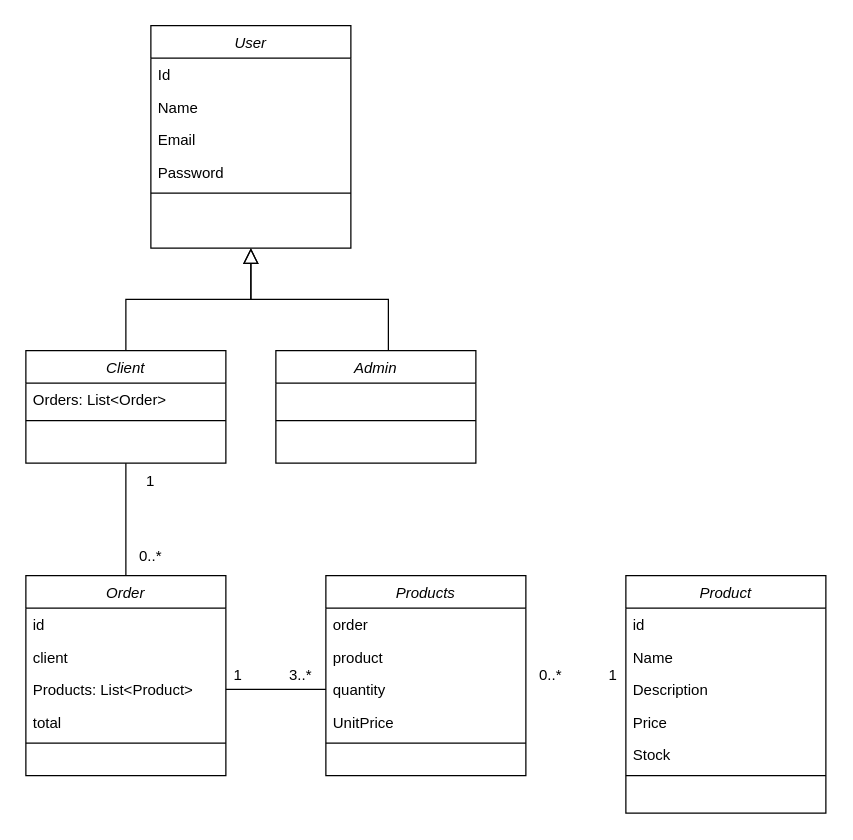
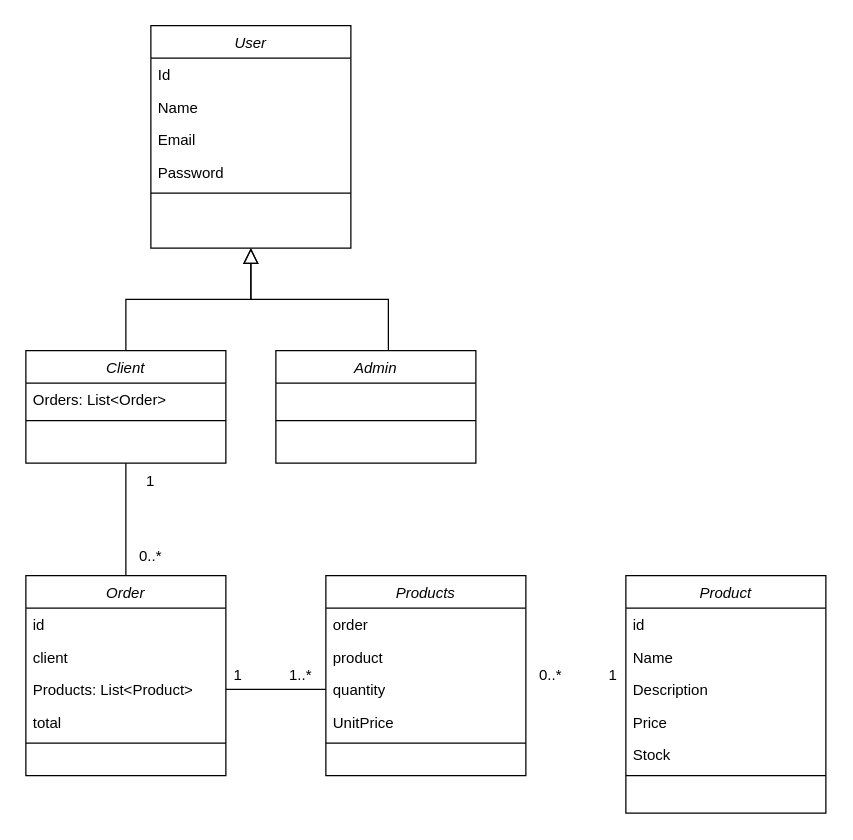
  <mxCell id="0" />
  <mxCell id="1" parent="0" />
  <mxCell id="2" value="User" style="swimlane;fontStyle=2;align=center;verticalAlign=top;childLayout=stackLayout;horizontal=1;startSize=26;horizontalStack=0;resizeParent=1;resizeLast=0;collapsible=1;marginBottom=0;rounded=0;shadow=0;strokeWidth=1;" parent="1" vertex="1"><mxGeometry x="120" y="20" width="160" height="178" as="geometry"><mxRectangle x="230" y="140" width="160" height="26" as="alternateBounds" /></mxGeometry></mxCell>
  <mxCell id="3" value="Id" style="text;align=left;verticalAlign=top;spacingLeft=4;spacingRight=4;overflow=hidden;rotatable=0;points=[[0,0.5],[1,0.5]];portConstraint=eastwest;" parent="2" vertex="1"><mxGeometry y="26" width="160" height="26" as="geometry" /></mxCell>
  <mxCell id="4" value="Name" style="text;align=left;verticalAlign=top;spacingLeft=4;spacingRight=4;overflow=hidden;rotatable=0;points=[[0,0.5],[1,0.5]];portConstraint=eastwest;rounded=0;shadow=0;html=0;" parent="2" vertex="1"><mxGeometry y="52" width="160" height="26" as="geometry" /></mxCell>
  <mxCell id="5" value="Email" style="text;align=left;verticalAlign=top;spacingLeft=4;spacingRight=4;overflow=hidden;rotatable=0;points=[[0,0.5],[1,0.5]];portConstraint=eastwest;rounded=0;shadow=0;html=0;" parent="2" vertex="1"><mxGeometry y="78" width="160" height="26" as="geometry" /></mxCell>
  <mxCell id="6" value="Password" style="text;align=left;verticalAlign=top;spacingLeft=4;spacingRight=4;overflow=hidden;rotatable=0;points=[[0,0.5],[1,0.5]];portConstraint=eastwest;rounded=0;shadow=0;html=0;" parent="2" vertex="1"><mxGeometry y="104" width="160" height="26" as="geometry" /></mxCell>
  <mxCell id="7" value="" style="line;html=1;strokeWidth=1;align=left;verticalAlign=middle;spacingTop=-1;spacingLeft=3;spacingRight=3;rotatable=0;labelPosition=right;points=[];portConstraint=eastwest;" parent="2" vertex="1"><mxGeometry y="130" width="160" height="8" as="geometry" /></mxCell>
  <mxCell id="8" value="" style="endArrow=block;endSize=10;endFill=0;shadow=0;strokeWidth=1;rounded=0;curved=0;edgeStyle=elbowEdgeStyle;elbow=vertical;" parent="1" target="2" edge="1"><mxGeometry width="160" relative="1" as="geometry"><mxPoint x="100" y="280" as="sourcePoint" /><mxPoint x="100" y="123" as="targetPoint" /></mxGeometry></mxCell>
  <mxCell id="9" value="" style="endArrow=block;endSize=10;endFill=0;shadow=0;strokeWidth=1;rounded=0;curved=0;edgeStyle=elbowEdgeStyle;elbow=vertical;" parent="1" target="2" edge="1"><mxGeometry width="160" relative="1" as="geometry"><mxPoint x="310" y="280" as="sourcePoint" /><mxPoint x="210" y="191" as="targetPoint" /></mxGeometry></mxCell>
  <mxCell id="10" style="edgeStyle=orthogonalEdgeStyle;rounded=0;orthogonalLoop=1;jettySize=auto;html=1;exitX=0.5;exitY=1;exitDx=0;exitDy=0;entryX=0.5;entryY=0;entryDx=0;entryDy=0;endArrow=none;endFill=0;" parent="1" source="11" target="17" edge="1"><mxGeometry relative="1" as="geometry" /></mxCell>
  <mxCell id="11" value="Client" style="swimlane;fontStyle=2;align=center;verticalAlign=top;childLayout=stackLayout;horizontal=1;startSize=26;horizontalStack=0;resizeParent=1;resizeLast=0;collapsible=1;marginBottom=0;rounded=0;shadow=0;strokeWidth=1;" parent="1" vertex="1"><mxGeometry x="20" y="280" width="160" height="90" as="geometry"><mxRectangle x="230" y="140" width="160" height="26" as="alternateBounds" /></mxGeometry></mxCell>
  <mxCell id="12" value="Orders: List&lt;Order&gt;" style="text;align=left;verticalAlign=top;spacingLeft=4;spacingRight=4;overflow=hidden;rotatable=0;points=[[0,0.5],[1,0.5]];portConstraint=eastwest;" parent="11" vertex="1"><mxGeometry y="26" width="160" height="26" as="geometry" /></mxCell>
  <mxCell id="13" value="" style="line;html=1;strokeWidth=1;align=left;verticalAlign=middle;spacingTop=-1;spacingLeft=3;spacingRight=3;rotatable=0;labelPosition=right;points=[];portConstraint=eastwest;" parent="11" vertex="1"><mxGeometry y="52" width="160" height="8" as="geometry" /></mxCell>
  <mxCell id="14" value="Admin" style="swimlane;fontStyle=2;align=center;verticalAlign=top;childLayout=stackLayout;horizontal=1;startSize=26;horizontalStack=0;resizeParent=1;resizeLast=0;collapsible=1;marginBottom=0;rounded=0;shadow=0;strokeWidth=1;" parent="1" vertex="1"><mxGeometry x="220" y="280" width="160" height="90" as="geometry"><mxRectangle x="230" y="140" width="160" height="26" as="alternateBounds" /></mxGeometry></mxCell>
  <mxCell id="15" value=" " style="text;align=left;verticalAlign=top;spacingLeft=4;spacingRight=4;overflow=hidden;rotatable=0;points=[[0,0.5],[1,0.5]];portConstraint=eastwest;" parent="14" vertex="1"><mxGeometry y="26" width="160" height="26" as="geometry" /></mxCell>
  <mxCell id="16" value="" style="line;html=1;strokeWidth=1;align=left;verticalAlign=middle;spacingTop=-1;spacingLeft=3;spacingRight=3;rotatable=0;labelPosition=right;points=[];portConstraint=eastwest;" parent="14" vertex="1"><mxGeometry y="52" width="160" height="8" as="geometry" /></mxCell>
  <mxCell id="17" value="Order" style="swimlane;fontStyle=2;align=center;verticalAlign=top;childLayout=stackLayout;horizontal=1;startSize=26;horizontalStack=0;resizeParent=1;resizeLast=0;collapsible=1;marginBottom=0;rounded=0;shadow=0;strokeWidth=1;" parent="1" vertex="1"><mxGeometry x="20" y="460" width="160" height="160" as="geometry"><mxRectangle x="230" y="140" width="160" height="26" as="alternateBounds" /></mxGeometry></mxCell>
  <mxCell id="18" value="id" style="text;align=left;verticalAlign=top;spacingLeft=4;spacingRight=4;overflow=hidden;rotatable=0;points=[[0,0.5],[1,0.5]];portConstraint=eastwest;" parent="17" vertex="1"><mxGeometry y="26" width="160" height="26" as="geometry" /></mxCell>
  <mxCell id="19" value="client" style="text;align=left;verticalAlign=top;spacingLeft=4;spacingRight=4;overflow=hidden;rotatable=0;points=[[0,0.5],[1,0.5]];portConstraint=eastwest;rounded=0;shadow=0;html=0;" parent="17" vertex="1"><mxGeometry y="52" width="160" height="26" as="geometry" /></mxCell>
  <mxCell id="20" value="Products: List&lt;Product&gt;" style="text;align=left;verticalAlign=top;spacingLeft=4;spacingRight=4;overflow=hidden;rotatable=0;points=[[0,0.5],[1,0.5]];portConstraint=eastwest;rounded=0;shadow=0;html=0;" parent="17" vertex="1"><mxGeometry y="78" width="160" height="26" as="geometry" /></mxCell>
  <mxCell id="21" value="total" style="text;align=left;verticalAlign=top;spacingLeft=4;spacingRight=4;overflow=hidden;rotatable=0;points=[[0,0.5],[1,0.5]];portConstraint=eastwest;rounded=0;shadow=0;html=0;" parent="17" vertex="1"><mxGeometry y="104" width="160" height="26" as="geometry" /></mxCell>
  <mxCell id="22" value="" style="line;html=1;strokeWidth=1;align=left;verticalAlign=middle;spacingTop=-1;spacingLeft=3;spacingRight=3;rotatable=0;labelPosition=right;points=[];portConstraint=eastwest;" parent="17" vertex="1"><mxGeometry y="130" width="160" height="8" as="geometry" /></mxCell>
  <mxCell id="23" value="0..*" style="text;strokeColor=none;align=center;fillColor=none;html=1;verticalAlign=middle;whiteSpace=wrap;rounded=0;" parent="1" vertex="1"><mxGeometry x="90" y="430" width="60" height="30" as="geometry" /></mxCell>
  <mxCell id="24" value="1" style="text;strokeColor=none;align=center;fillColor=none;html=1;verticalAlign=middle;whiteSpace=wrap;rounded=0;" parent="1" vertex="1"><mxGeometry x="90" y="370" width="60" height="30" as="geometry" /></mxCell>
  <mxCell id="25" value="Products" style="swimlane;fontStyle=2;align=center;verticalAlign=top;childLayout=stackLayout;horizontal=1;startSize=26;horizontalStack=0;resizeParent=1;resizeLast=0;collapsible=1;marginBottom=0;rounded=0;shadow=0;strokeWidth=1;" parent="1" vertex="1"><mxGeometry x="260" y="460" width="160" height="160" as="geometry"><mxRectangle x="230" y="140" width="160" height="26" as="alternateBounds" /></mxGeometry></mxCell>
  <mxCell id="26" value="order" style="text;align=left;verticalAlign=top;spacingLeft=4;spacingRight=4;overflow=hidden;rotatable=0;points=[[0,0.5],[1,0.5]];portConstraint=eastwest;" parent="25" vertex="1"><mxGeometry y="26" width="160" height="26" as="geometry" /></mxCell>
  <mxCell id="27" value="product" style="text;align=left;verticalAlign=top;spacingLeft=4;spacingRight=4;overflow=hidden;rotatable=0;points=[[0,0.5],[1,0.5]];portConstraint=eastwest;rounded=0;shadow=0;html=0;" parent="25" vertex="1"><mxGeometry y="52" width="160" height="26" as="geometry" /></mxCell>
  <mxCell id="28" value="quantity" style="text;align=left;verticalAlign=top;spacingLeft=4;spacingRight=4;overflow=hidden;rotatable=0;points=[[0,0.5],[1,0.5]];portConstraint=eastwest;rounded=0;shadow=0;html=0;" parent="25" vertex="1"><mxGeometry y="78" width="160" height="26" as="geometry" /></mxCell>
  <mxCell id="29" value="UnitPrice" style="text;align=left;verticalAlign=top;spacingLeft=4;spacingRight=4;overflow=hidden;rotatable=0;points=[[0,0.5],[1,0.5]];portConstraint=eastwest;rounded=0;shadow=0;html=0;" parent="25" vertex="1"><mxGeometry y="104" width="160" height="26" as="geometry" /></mxCell>
  <mxCell id="30" value="" style="line;html=1;strokeWidth=1;align=left;verticalAlign=middle;spacingTop=-1;spacingLeft=3;spacingRight=3;rotatable=0;labelPosition=right;points=[];portConstraint=eastwest;" parent="25" vertex="1"><mxGeometry y="130" width="160" height="8" as="geometry" /></mxCell>
  <mxCell id="31" value="" style="edgeStyle=orthogonalEdgeStyle;rounded=0;orthogonalLoop=1;jettySize=auto;html=1;entryX=0;entryY=0.5;entryDx=0;entryDy=0;endArrow=none;endFill=0;" parent="1" source="20" target="28" edge="1"><mxGeometry relative="1" as="geometry" /></mxCell>
  <mxCell id="32" value="Product" style="swimlane;fontStyle=2;align=center;verticalAlign=top;childLayout=stackLayout;horizontal=1;startSize=26;horizontalStack=0;resizeParent=1;resizeLast=0;collapsible=1;marginBottom=0;rounded=0;shadow=0;strokeWidth=1;" parent="1" vertex="1"><mxGeometry x="500" y="460" width="160" height="190" as="geometry"><mxRectangle x="230" y="140" width="160" height="26" as="alternateBounds" /></mxGeometry></mxCell>
  <mxCell id="33" value="id" style="text;align=left;verticalAlign=top;spacingLeft=4;spacingRight=4;overflow=hidden;rotatable=0;points=[[0,0.5],[1,0.5]];portConstraint=eastwest;" parent="32" vertex="1"><mxGeometry y="26" width="160" height="26" as="geometry" /></mxCell>
  <mxCell id="34" value="Name" style="text;align=left;verticalAlign=top;spacingLeft=4;spacingRight=4;overflow=hidden;rotatable=0;points=[[0,0.5],[1,0.5]];portConstraint=eastwest;rounded=0;shadow=0;html=0;" parent="32" vertex="1"><mxGeometry y="52" width="160" height="26" as="geometry" /></mxCell>
  <mxCell id="35" value="Description" style="text;align=left;verticalAlign=top;spacingLeft=4;spacingRight=4;overflow=hidden;rotatable=0;points=[[0,0.5],[1,0.5]];portConstraint=eastwest;rounded=0;shadow=0;html=0;" parent="32" vertex="1"><mxGeometry y="78" width="160" height="26" as="geometry" /></mxCell>
  <mxCell id="36" value="Price" style="text;align=left;verticalAlign=top;spacingLeft=4;spacingRight=4;overflow=hidden;rotatable=0;points=[[0,0.5],[1,0.5]];portConstraint=eastwest;rounded=0;shadow=0;html=0;" parent="32" vertex="1"><mxGeometry y="104" width="160" height="26" as="geometry" /></mxCell>
  <mxCell id="37" value="Stock" style="text;align=left;verticalAlign=top;spacingLeft=4;spacingRight=4;overflow=hidden;rotatable=0;points=[[0,0.5],[1,0.5]];portConstraint=eastwest;rounded=0;shadow=0;html=0;" parent="32" vertex="1"><mxGeometry y="130" width="160" height="26" as="geometry" /></mxCell>
  <mxCell id="38" value="" style="line;html=1;strokeWidth=1;align=left;verticalAlign=middle;spacingTop=-1;spacingLeft=3;spacingRight=3;rotatable=0;labelPosition=right;points=[];portConstraint=eastwest;" parent="32" vertex="1"><mxGeometry y="156" width="160" height="8" as="geometry" /></mxCell>
  <mxCell id="39" value="1" style="text;strokeColor=none;align=center;fillColor=none;html=1;verticalAlign=middle;whiteSpace=wrap;rounded=0;" parent="1" vertex="1"><mxGeometry x="160" y="525" width="60" height="30" as="geometry" /></mxCell>
- <mxCell id="40" value="3..*" style="text;strokeColor=none;align=center;fillColor=none;html=1;verticalAlign=middle;whiteSpace=wrap;rounded=0;" parent="1" vertex="1"><mxGeometry x="210" y="525" width="60" height="30" as="geometry" /></mxCell>
+ <mxCell id="40" value="1..*" style="text;strokeColor=none;align=center;fillColor=none;html=1;verticalAlign=middle;whiteSpace=wrap;rounded=0;" parent="1" vertex="1"><mxGeometry x="210" y="525" width="60" height="30" as="geometry" /></mxCell>
  <mxCell id="41" value="0..*" style="text;strokeColor=none;align=center;fillColor=none;html=1;verticalAlign=middle;whiteSpace=wrap;rounded=0;" parent="1" vertex="1"><mxGeometry x="410" y="525" width="60" height="30" as="geometry" /></mxCell>
  <mxCell id="42" value="1" style="text;strokeColor=none;align=center;fillColor=none;html=1;verticalAlign=middle;whiteSpace=wrap;rounded=0;" parent="1" vertex="1"><mxGeometry x="460" y="525" width="60" height="30" as="geometry" /></mxCell>
